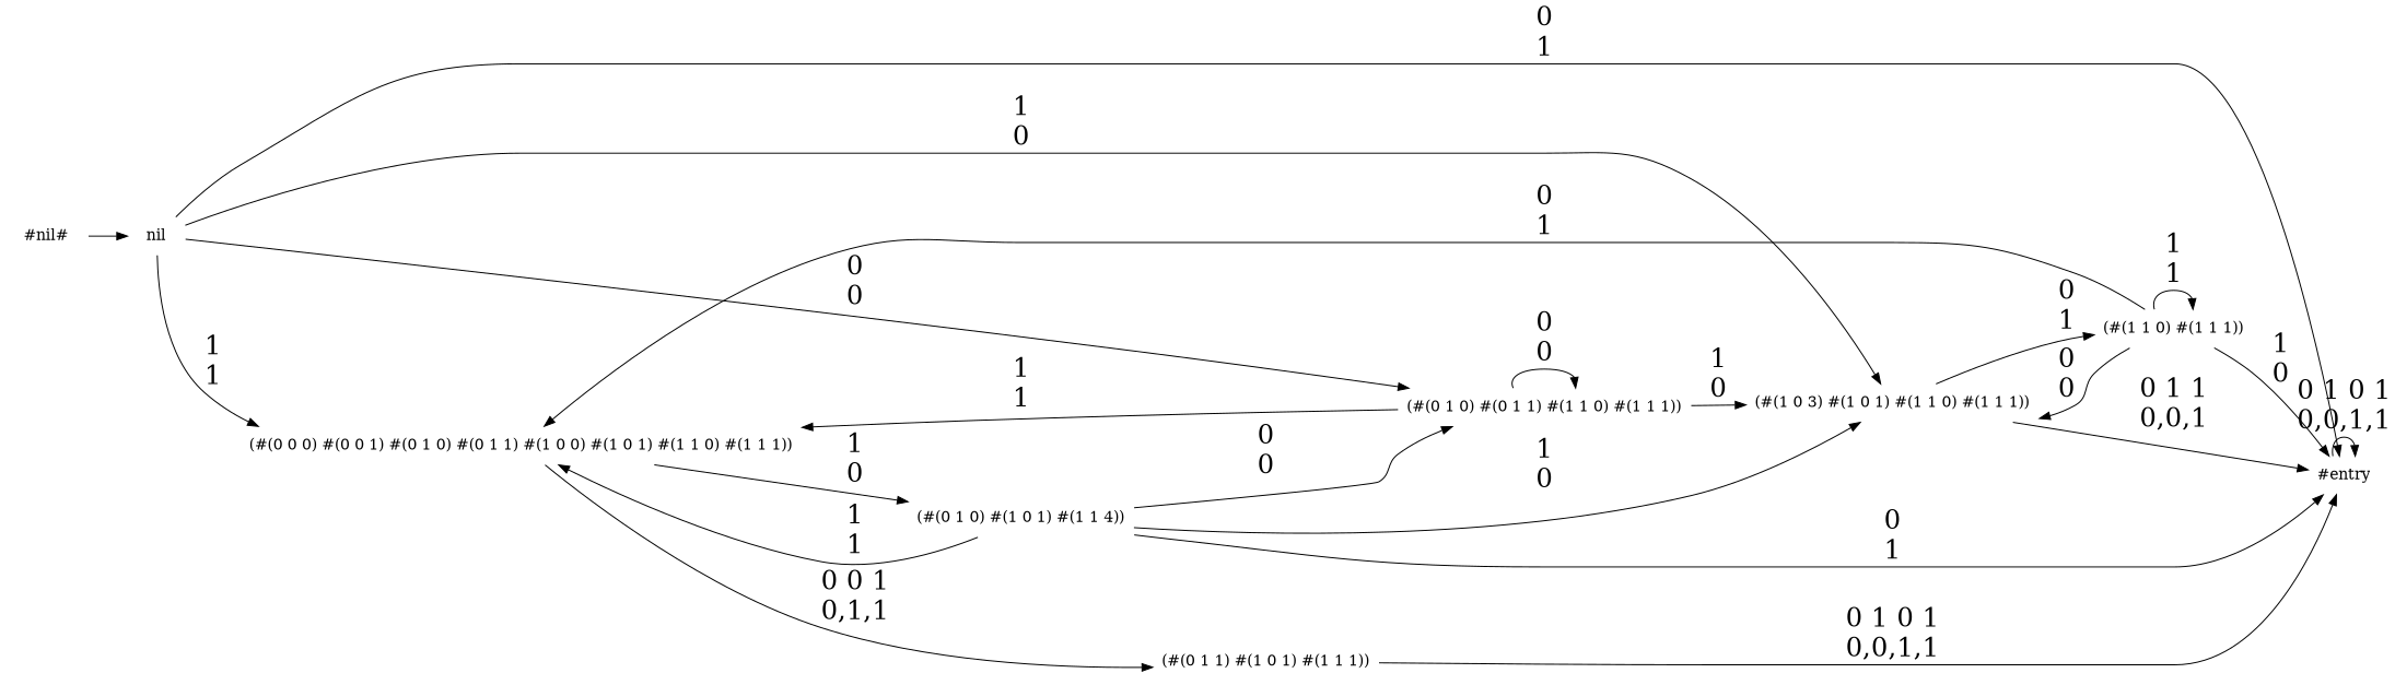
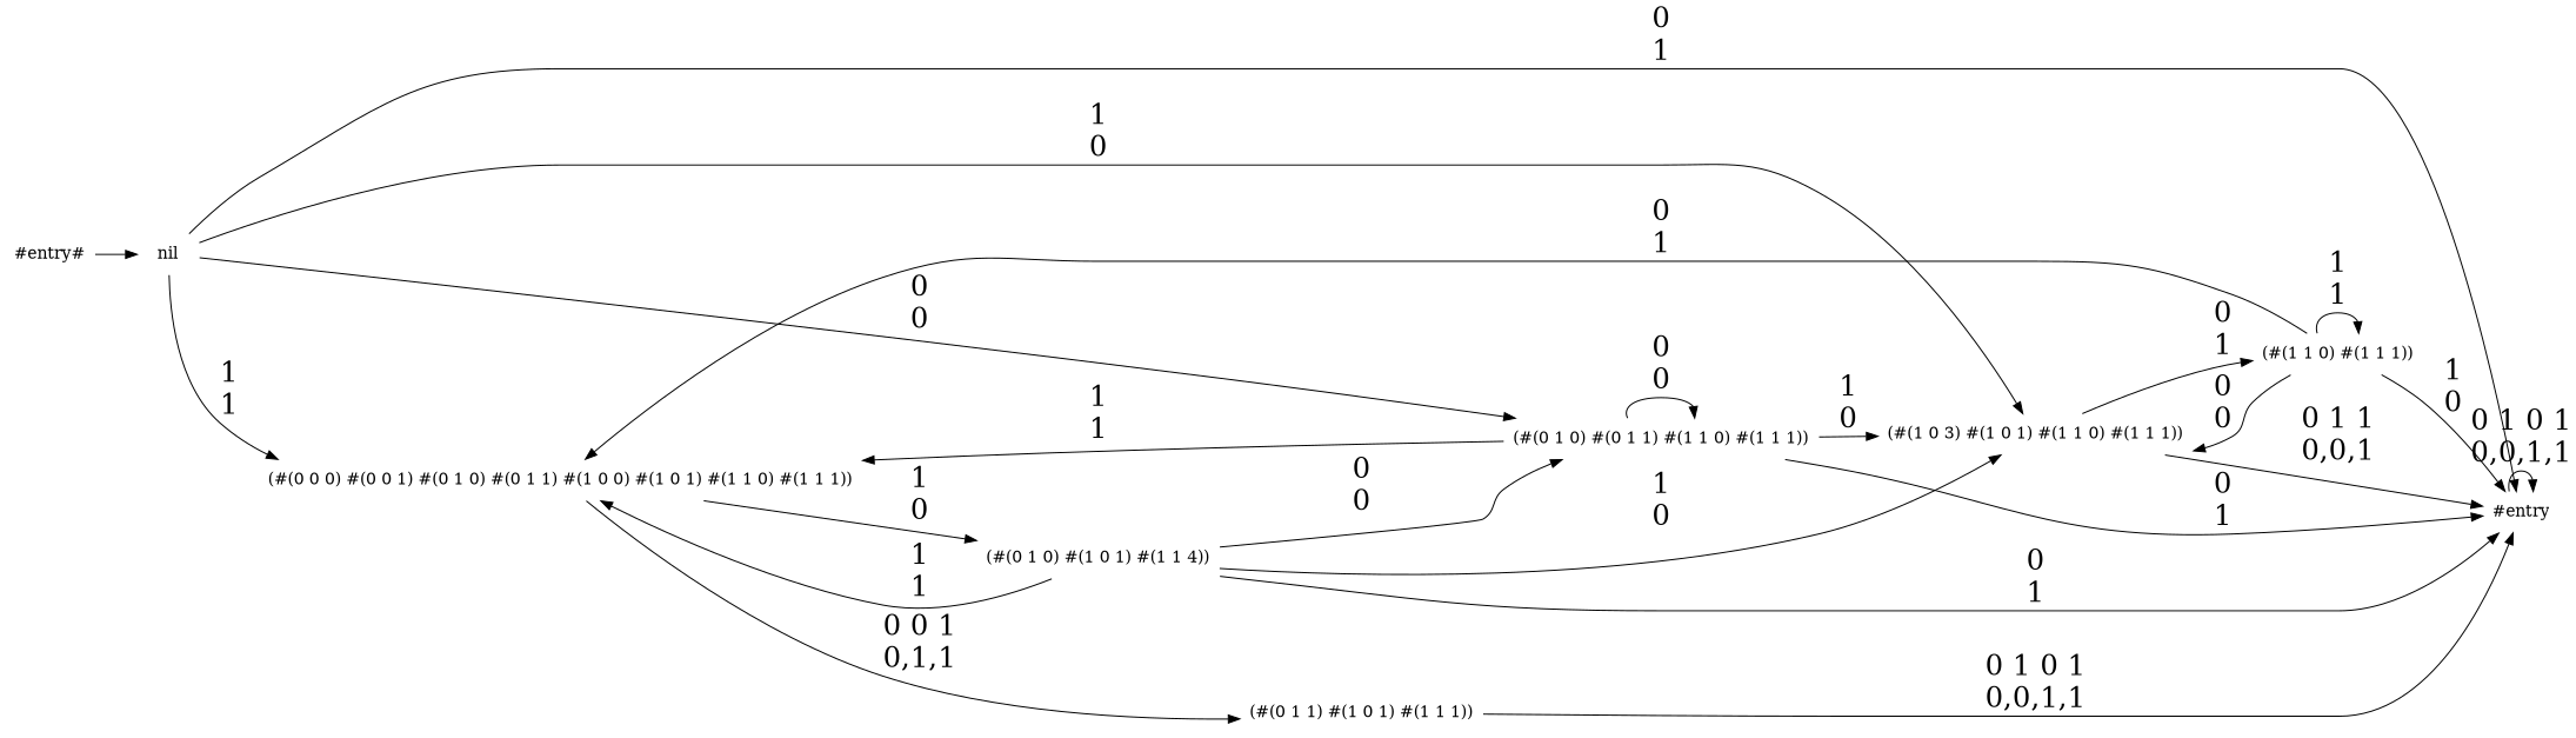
  digraph {
    rankdir=LR
    node [shape=none]
    edge [fontsize=25]
    n1 [label=nil]
-   "#entry#" [label="#nil#"]
+   "#entry#"
    "(#(0 0 0) #(0 0 1) #(0 1 0) #(0 1 1) #(1 0 0) #(1 0 1) #(1 1 0) #(1 1 1))"
    n4 [label="#entry"]
    n5 [label="(#(1 0 3) #(1 0 1) #(1 1 0) #(1 1 1))"]
    "(#(0 1 0) #(0 1 1) #(1 1 0) #(1 1 1))"
    n7 [label="(#(0 1 0) #(1 0 1) #(1 1 4))"]
    "(#(0 1 1) #(1 0 1) #(1 1 1))"
    "(#(1 1 0) #(1 1 1))"
    n1 -> "(#(0 0 0) #(0 0 1) #(0 1 0) #(0 1 1) #(1 0 0) #(1 0 1) #(1 1 0) #(1 1 1))" [label="1\n1"]
    n1 -> n4 [label="0\n1"]
    n1 -> n5 [label="1\n0"]
    n1 -> "(#(0 1 0) #(0 1 1) #(1 1 0) #(1 1 1))" [label="0\n0"]
    "#entry#" -> n1
    "(#(0 0 0) #(0 0 1) #(0 1 0) #(0 1 1) #(1 0 0) #(1 0 1) #(1 1 0) #(1 1 1))" -> n7 [label="1\n0"]
    "(#(0 0 0) #(0 0 1) #(0 1 0) #(0 1 1) #(1 0 0) #(1 0 1) #(1 1 0) #(1 1 1))" -> "(#(0 1 1) #(1 0 1) #(1 1 1))" [label="0 0 1\n0,1,1"]
    n4 -> n4 [label="0 1 0 1\n0,0,1,1"]
    n5 -> n4 [label="0 1 1\n0,0,1"]
    n5 -> "(#(1 1 0) #(1 1 1))" [label="0\n1"]
    "(#(0 1 0) #(0 1 1) #(1 1 0) #(1 1 1))" -> "(#(0 0 0) #(0 0 1) #(0 1 0) #(0 1 1) #(1 0 0) #(1 0 1) #(1 1 0) #(1 1 1))" [label="1\n1"]
+   "(#(0 1 0) #(0 1 1) #(1 1 0) #(1 1 1))" -> n4 [label="0\n1"]
    "(#(0 1 0) #(0 1 1) #(1 1 0) #(1 1 1))" -> n5 [label="1\n0"]
    "(#(0 1 0) #(0 1 1) #(1 1 0) #(1 1 1))" -> "(#(0 1 0) #(0 1 1) #(1 1 0) #(1 1 1))" [label="0\n0"]
    n7 -> "(#(0 0 0) #(0 0 1) #(0 1 0) #(0 1 1) #(1 0 0) #(1 0 1) #(1 1 0) #(1 1 1))" [label="1\n1"]
    n7 -> n4 [label="0\n1"]
    n7 -> n5 [label="1\n0"]
    n7 -> "(#(0 1 0) #(0 1 1) #(1 1 0) #(1 1 1))" [label="0\n0"]
    "(#(0 1 1) #(1 0 1) #(1 1 1))" -> n4 [label="0 1 0 1\n0,0,1,1"]
    "(#(1 1 0) #(1 1 1))" -> "(#(0 0 0) #(0 0 1) #(0 1 0) #(0 1 1) #(1 0 0) #(1 0 1) #(1 1 0) #(1 1 1))" [label="0\n1"]
    "(#(1 1 0) #(1 1 1))" -> n4 [label="1\n0"]
    "(#(1 1 0) #(1 1 1))" -> n5 [label="0\n0"]
    "(#(1 1 0) #(1 1 1))" -> "(#(1 1 0) #(1 1 1))" [label="1\n1"]
  }
